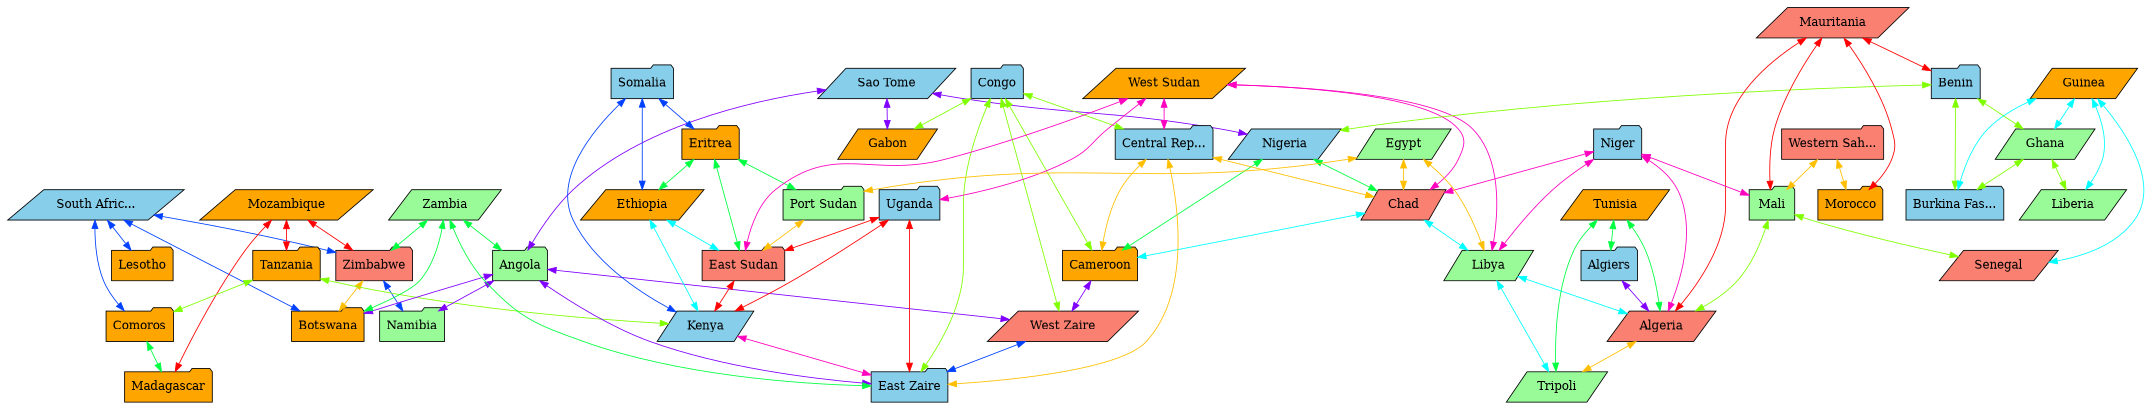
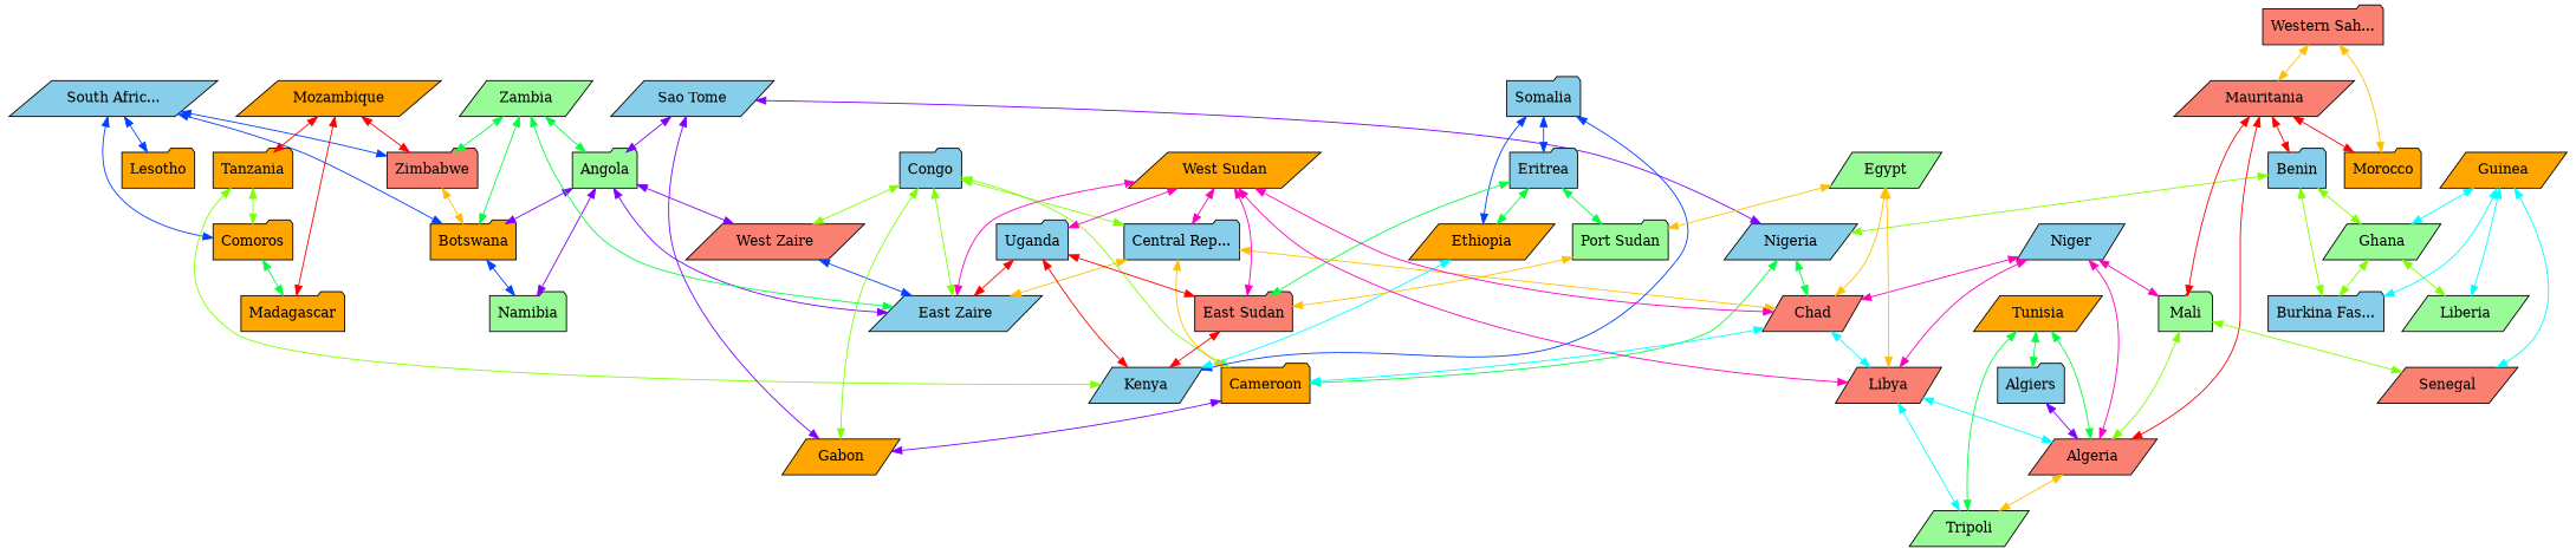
  graph {
    node [fillcolor=orange shape=folder style=filled]
    edge [color="0.25,1,1" dir=both]
    n1 [fillcolor=skyblue label="South Afric..." shape=parallelogram]
    n2 [label=Lesotho]
    n3 [label=Botswana]
    n4 [fillcolor=salmon label=Zimbabwe]
    n5 [label=Comoros]
    n6 [fillcolor=palegreen label=Namibia]
    n7 [label=Mozambique shape=parallelogram]
    n8 [label=Madagascar]
    n9 [label=Tanzania]
    n10 [fillcolor=skyblue label=Kenya shape=parallelogram]
    n11 [fillcolor=palegreen label=Angola]
    n12 [fillcolor=salmon label="West Zaire" shape=parallelogram]
-   n13 [fillcolor=skyblue label="East Zaire"]
+   n13 [fillcolor=skyblue label="East Zaire" shape=parallelogram]
    n14 [fillcolor=palegreen label=Zambia shape=parallelogram]
    n15 [fillcolor=skyblue label="Sao Tome" shape=parallelogram]
    n16 [label=Gabon shape=parallelogram]
    n17 [fillcolor=skyblue label=Nigeria shape=parallelogram]
    n18 [label=Cameroon]
    n19 [fillcolor=salmon label=Chad shape=parallelogram]
    n20 [fillcolor=skyblue label=Congo]
    n21 [fillcolor=skyblue label="Central Rep..."]
    n22 [fillcolor=skyblue label=Uganda]
    n23 [fillcolor=salmon label="East Sudan"]
    n24 [fillcolor=skyblue label=Somalia]
    n25 [label=Ethiopia shape=parallelogram]
-   n26 [label=Eritrea]
+   n26 [fillcolor=skyblue label=Eritrea]
    n27 [fillcolor=palegreen label="Port Sudan"]
    n28 [label="West Sudan" shape=parallelogram]
-   n29 [fillcolor=palegreen label=Libya shape=parallelogram]
+   n29 [fillcolor=salmon label=Libya shape=parallelogram]
    n30 [fillcolor=salmon label=Algeria shape=parallelogram]
    n31 [fillcolor=palegreen label=Tripoli shape=parallelogram]
    n32 [fillcolor=skyblue label=Benin]
    n33 [fillcolor=palegreen label=Ghana shape=parallelogram]
    n34 [fillcolor=skyblue label="Burkina Fas..."]
    n35 [fillcolor=palegreen label=Liberia shape=parallelogram]
    n36 [label=Guinea shape=parallelogram]
    n37 [fillcolor=salmon label=Senegal shape=parallelogram]
    n38 [fillcolor=salmon label=Mauritania shape=parallelogram]
    n39 [label=Morocco]
    n40 [fillcolor=palegreen label=Mali]
    n41 [fillcolor=salmon label="Western Sah..."]
    n42 [fillcolor=skyblue label=Algiers]
    n43 [label=Tunisia shape=parallelogram]
-   n44 [fillcolor=skyblue label=Niger]
+   n44 [fillcolor=skyblue label=Niger shape=parallelogram]
    n45 [fillcolor=palegreen label=Egypt shape=parallelogram]
    n1 -- n2 [color="0.625,1,1"]
    n1 -- n3 [color="0.625,1,1"]
    n1 -- n4 [color="0.625,1,1"]
    n1 -- n5 [color="0.625,1,1"]
-   n4 -- n6 [color="0.625,1,1"]
+   n3 -- n6 [color="0.625,1,1"]
    n4 -- n3 [color="0.125,1,1"]
    n5 -- n8 [color="0.375,1,1"]
    n7 -- n4 [color="1,1,1"]
    n7 -- n8 [color="1,1,1"]
    n7 -- n9 [color="1,1,1"]
    n9 -- n5
    n9 -- n10
    n11 -- n3 [color="0.75,1,1"]
    n11 -- n6 [color="0.75,1,1"]
    n11 -- n12 [color="0.75,1,1"]
    n11 -- n13 [color="0.75,1,1"]
    n12 -- n13 [color="0.625,1,1"]
    n14 -- n3 [color="0.375,1,1"]
    n14 -- n4 [color="0.375,1,1"]
    n14 -- n11 [color="0.375,1,1"]
    n14 -- n13 [color="0.375,1,1"]
    n15 -- n11 [color="0.75,1,1"]
    n15 -- n16 [color="0.75,1,1"]
    n15 -- n17 [color="0.75,1,1"]
    n17 -- n18 [color="0.375,1,1"]
    n17 -- n19 [color="0.375,1,1"]
-   n18 -- n12 [color="0.75,1,1"]
+   n18 -- n16 [color="0.75,1,1"]
    n19 -- n18 [color="0.5,1,1"]
    n19 -- n29 [color="0.5,1,1"]
    n20 -- n12
    n20 -- n13
    n20 -- n16
    n20 -- n18
    n20 -- n21
    n21 -- n13 [color="0.125,1,1"]
    n21 -- n18 [color="0.125,1,1"]
    n21 -- n19 [color="0.125,1,1"]
    n22 -- n10 [color="1,1,1"]
    n22 -- n13 [color="1,1,1"]
    n22 -- n23 [color="1,1,1"]
    n23 -- n10 [color="1,1,1"]
    n24 -- n10 [color="0.625,1,1"]
    n24 -- n25 [color="0.625,1,1"]
    n24 -- n26 [color="0.625,1,1"]
    n25 -- n10 [color="0.5,1,1"]
-   n25 -- n23 [color="0.5,1,1"]
    n26 -- n23 [color="0.375,1,1"]
    n26 -- n25 [color="0.375,1,1"]
    n26 -- n27 [color="0.375,1,1"]
    n27 -- n23 [color="0.125,1,1"]
-   n10 -- n13 [color="0.875,1,1"]
+   n28 -- n13 [color="0.875,1,1"]
    n28 -- n19 [color="0.875,1,1"]
    n28 -- n21 [color="0.875,1,1"]
    n28 -- n22 [color="0.875,1,1"]
    n28 -- n23 [color="0.875,1,1"]
    n28 -- n29 [color="0.875,1,1"]
    n29 -- n30 [color="0.5,1,1"]
    n29 -- n31 [color="0.5,1,1"]
    n30 -- n31 [color="0.125,1,1"]
    n32 -- n17
    n32 -- n33
    n32 -- n34
    n33 -- n34
    n33 -- n35
    n36 -- n33 [color="0.5,1,1"]
    n36 -- n34 [color="0.5,1,1"]
    n36 -- n35 [color="0.5,1,1"]
    n36 -- n37 [color="0.5,1,1"]
    n38 -- n30 [color="1,1,1"]
    n38 -- n32 [color="1,1,1"]
    n38 -- n39 [color="1,1,1"]
    n38 -- n40 [color="1,1,1"]
    n40 -- n30
    n40 -- n37
-   n41 -- n40 [color="0.125,1,1"]
+   n41 -- n38 [color="0.125,1,1"]
    n41 -- n39 [color="0.125,1,1"]
    n42 -- n30 [color="0.75,1,1"]
    n43 -- n30 [color="0.375,1,1"]
    n43 -- n31 [color="0.375,1,1"]
    n43 -- n42 [color="0.375,1,1"]
    n44 -- n19 [color="0.875,1,1"]
    n44 -- n29 [color="0.875,1,1"]
    n44 -- n30 [color="0.875,1,1"]
    n44 -- n40 [color="0.875,1,1"]
    n45 -- n19 [color="0.125,1,1"]
    n45 -- n27 [color="0.125,1,1"]
    n45 -- n29 [color="0.125,1,1"]
  }
